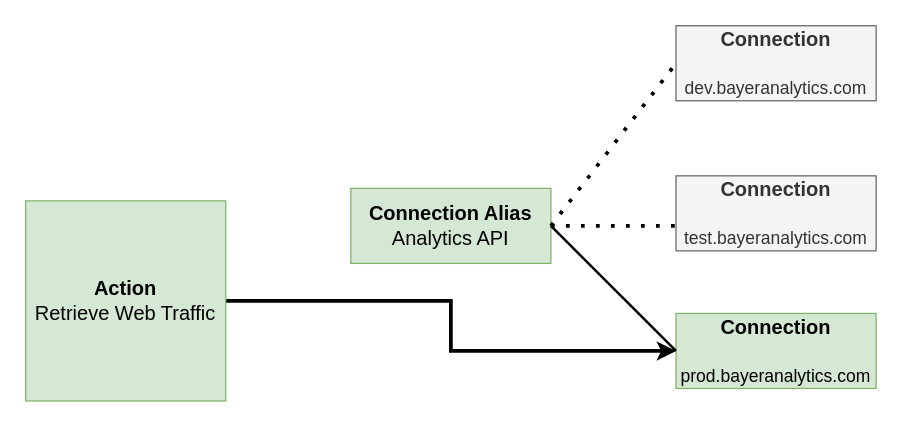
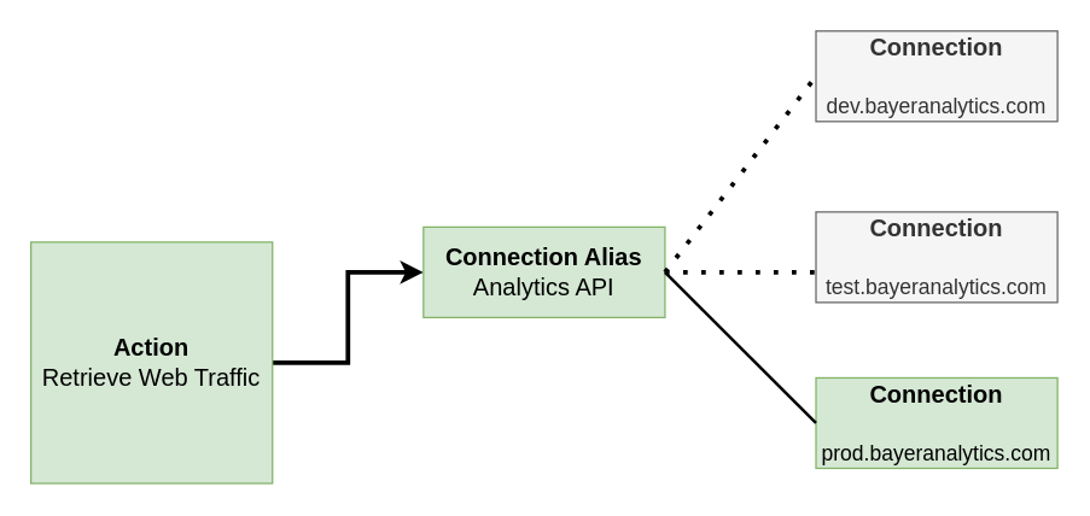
  <mxCell id="0" />
  <mxCell id="1" parent="0" />
- <mxCell id="2" style="edgeStyle=orthogonalEdgeStyle;rounded=0;orthogonalLoop=1;jettySize=auto;html=1;fontSize=14;strokeWidth=3;" edge="1" parent="1" source="3" target="7"><mxGeometry relative="1" as="geometry" /></mxCell>
+ <mxCell id="2" style="edgeStyle=orthogonalEdgeStyle;rounded=0;orthogonalLoop=1;jettySize=auto;html=1;entryX=0;entryY=0.5;entryDx=0;entryDy=0;fontSize=14;strokeWidth=3;" edge="1" parent="1" source="3" target="4"><mxGeometry relative="1" as="geometry" /></mxCell>
  <mxCell id="3" value="&lt;b style=&quot;font-size: 16px;&quot;&gt;Action&lt;/b&gt;&lt;br style=&quot;font-size: 16px;&quot;&gt;Retrieve Web Traffic" style="whiteSpace=wrap;html=1;aspect=fixed;fillColor=#d5e8d4;strokeColor=#82b366;fontSize=16;" vertex="1" parent="1"><mxGeometry x="20" y="160" width="160" height="160" as="geometry" /></mxCell>
  <mxCell id="4" value="&lt;b&gt;Connection Alias&lt;/b&gt;&lt;br&gt;Analytics API" style="rounded=0;whiteSpace=wrap;html=1;fontSize=16;labelBackgroundColor=none;fillColor=#d5e8d4;strokeColor=#82b366;" vertex="1" parent="1"><mxGeometry x="280" y="150" width="160" height="60" as="geometry" /></mxCell>
  <mxCell id="5" value="&lt;b&gt;Connection&lt;br&gt;&lt;/b&gt;&lt;br&gt;&lt;font style=&quot;font-size: 14px;&quot;&gt;dev.bayeranalytics.com&lt;/font&gt;" style="rounded=0;whiteSpace=wrap;html=1;fontSize=16;labelBackgroundColor=none;fillColor=#f5f5f5;fontColor=#333333;strokeColor=#666666;" vertex="1" parent="1"><mxGeometry x="540" y="20" width="160" height="60" as="geometry" /></mxCell>
  <mxCell id="6" value="&lt;b&gt;Connection&lt;br&gt;&lt;/b&gt;&lt;br&gt;&lt;font style=&quot;font-size: 14px;&quot;&gt;test.bayeranalytics.com&lt;/font&gt;" style="rounded=0;whiteSpace=wrap;html=1;fontSize=16;labelBackgroundColor=none;fillColor=#f5f5f5;fontColor=#333333;strokeColor=#666666;" vertex="1" parent="1"><mxGeometry x="540" y="140" width="160" height="60" as="geometry" /></mxCell>
  <mxCell id="7" value="&lt;b&gt;Connection&lt;br&gt;&lt;/b&gt;&lt;br&gt;&lt;font style=&quot;font-size: 14px;&quot;&gt;prod.bayeranalytics.com&lt;/font&gt;" style="rounded=0;whiteSpace=wrap;html=1;fontSize=16;labelBackgroundColor=none;fillColor=#d5e8d4;strokeColor=#82b366;" vertex="1" parent="1"><mxGeometry x="540" y="250" width="160" height="60" as="geometry" /></mxCell>
  <mxCell id="8" value="" style="endArrow=none;html=1;rounded=0;fontSize=14;strokeWidth=2;entryX=0;entryY=0.5;entryDx=0;entryDy=0;" edge="1" parent="1" target="7"><mxGeometry width="50" height="50" relative="1" as="geometry"><mxPoint x="440" y="180" as="sourcePoint" /><mxPoint x="490" y="130" as="targetPoint" /></mxGeometry></mxCell>
  <mxCell id="9" value="" style="endArrow=none;dashed=1;html=1;dashPattern=1 3;strokeWidth=3;rounded=0;fontSize=14;" edge="1" parent="1"><mxGeometry width="50" height="50" relative="1" as="geometry"><mxPoint x="440" y="180" as="sourcePoint" /><mxPoint x="540" y="180" as="targetPoint" /></mxGeometry></mxCell>
  <mxCell id="10" value="" style="endArrow=none;dashed=1;html=1;dashPattern=1 3;strokeWidth=3;rounded=0;fontSize=14;entryX=0;entryY=0.5;entryDx=0;entryDy=0;" edge="1" parent="1" target="5"><mxGeometry width="50" height="50" relative="1" as="geometry"><mxPoint x="440" y="180" as="sourcePoint" /><mxPoint x="540" y="160" as="targetPoint" /></mxGeometry></mxCell>
